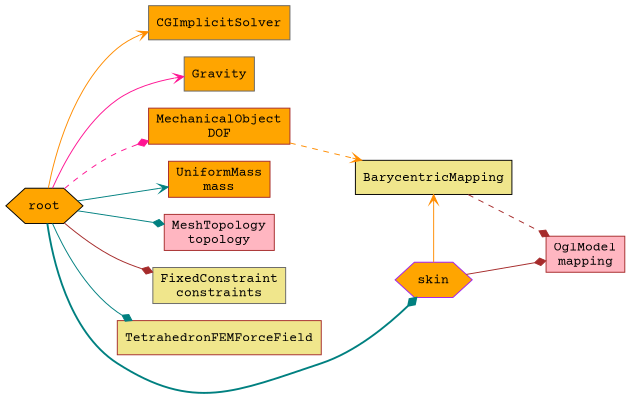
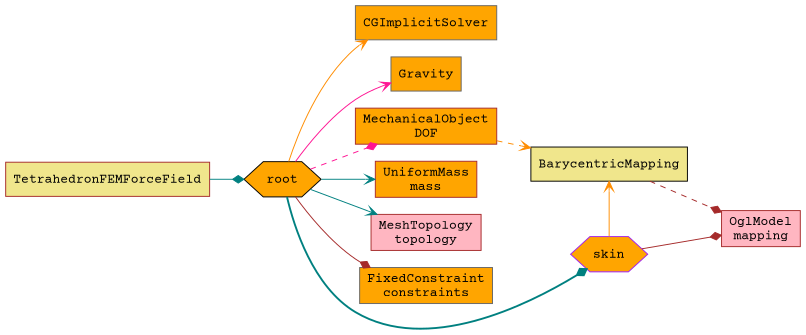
  digraph {
    fontname="Courier Prime"
    rankdir=LR
    node [color=brown fillcolor=orange fontname="Courier Prime" shape=box style=filled]
    edge [arrowhead=diamond color=teal fontname="Courier Prime"]
    n1 [color=black height=0.25 label=root shape=hexagon width=0.25]
    n2 [color=gray40 label="CGImplicitSolver\n"]
    n3 [color=gray40 label="Gravity\n"]
    n4 [label="MechanicalObject\nDOF"]
    n5 [label="UniformMass\nmass"]
    n6 [fillcolor=lightpink label="MeshTopology\ntopology"]
-   n7 [color=gray40 fillcolor=khaki label="FixedConstraint\nconstraints"]
+   n7 [color=gray40 label="FixedConstraint\nconstraints"]
    n8 [fillcolor=khaki label="TetrahedronFEMForceField\n"]
    n9 [color=purple height=0.25 label=skin shape=hexagon width=0.25]
    n10 [color=black fillcolor=khaki label="BarycentricMapping\n"]
    n11 [fillcolor=lightpink label="OglModel\nmapping"]
    n1 -> n2 [arrowhead=vee color=darkorange]
    n1 -> n3 [arrowhead=vee color=deeppink]
    n1 -> n4 [color=deeppink style=dashed]
    n1 -> n5 [arrowhead=vee]
-   n1 -> n6
+   n1 -> n6 [arrowhead=vee]
    n1 -> n7 [color=brown]
-   n1 -> n8
+   n8 -> n1
    n1 -> n9 [minlen=2 style=bold]
    n4 -> n10 [arrowhead=vee color=darkorange style=dashed]
    n9 -> n10 [arrowhead=vee color=darkorange constraint=false]
    n9 -> n11 [color=brown]
    n10 -> n11 [color=brown style=dashed]
  }
